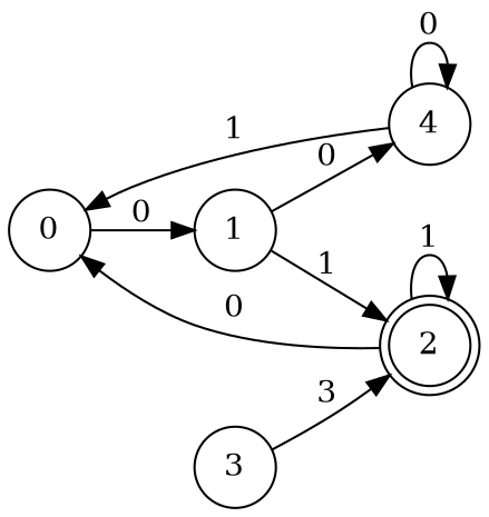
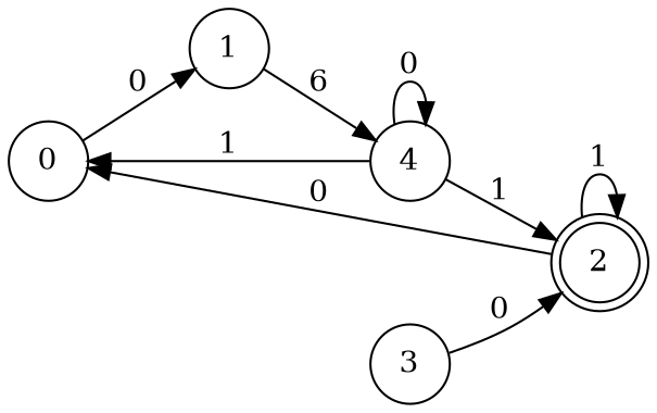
  digraph {
    rankdir=LR
    node [shape=circle]
    0
    1
    4
    2 [shape=doublecircle]
    3
    0 -> 1 [label=0]
-   1 -> 4 [label=0]
-   1 -> 2 [label=1]
+   1 -> 4 [label=6]
+   4 -> 2 [label=1]
    4 -> 0 [label=1]
    4 -> 4 [label=0]
    2 -> 0 [label=0]
    2 -> 2 [label=1]
-   3 -> 2 [label=3]
+   3 -> 2 [label=0]
  }
